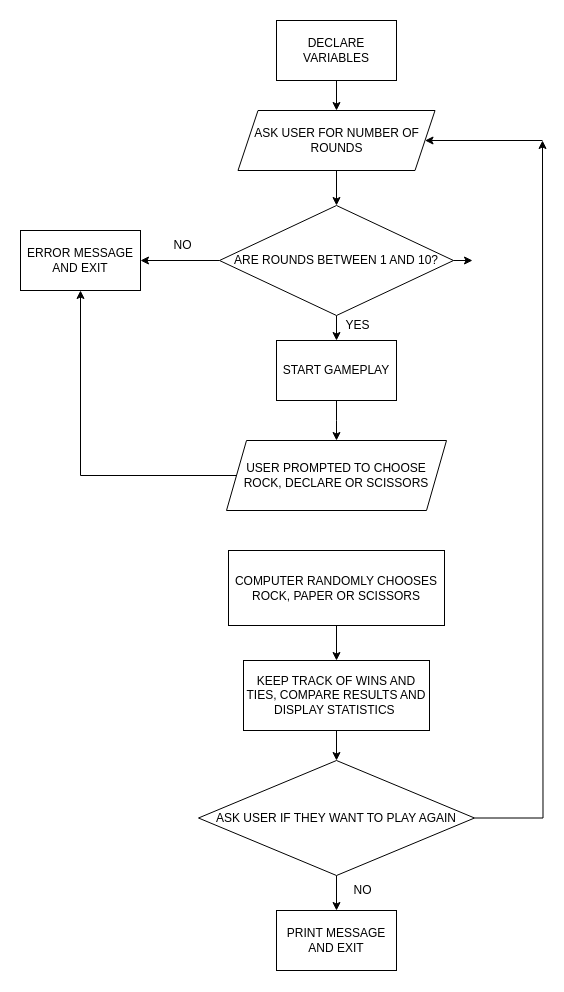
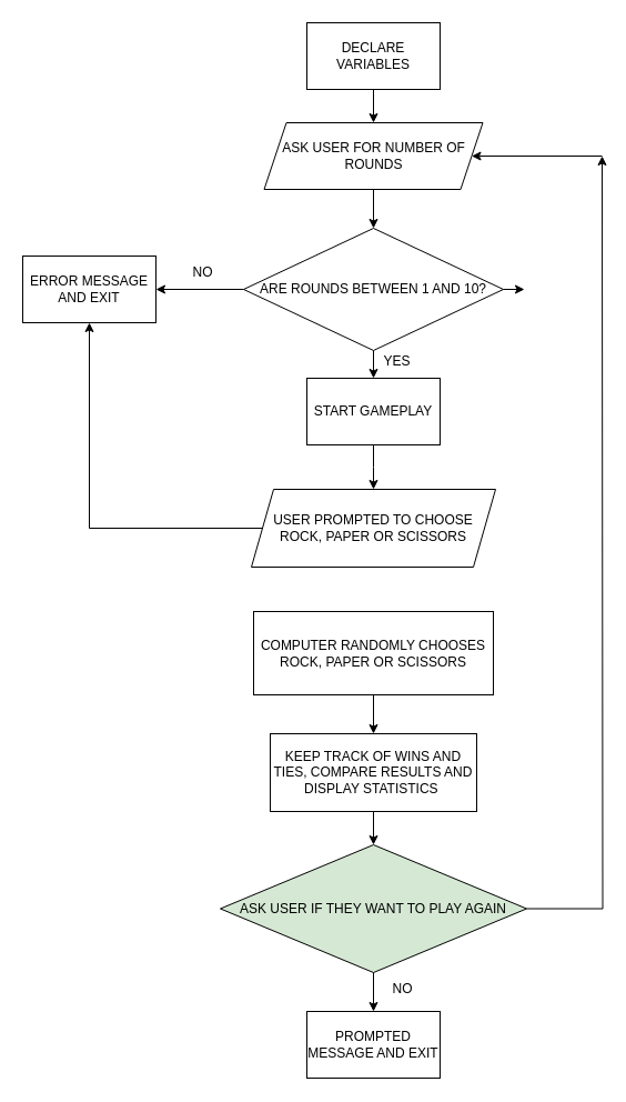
  <mxCell id="0" />
  <mxCell id="1" parent="0" />
  <mxCell id="2" value="" style="edgeStyle=orthogonalEdgeStyle;rounded=0;orthogonalLoop=1;jettySize=auto;html=1;" edge="1" parent="1" source="3" target="5"><mxGeometry relative="1" as="geometry" /></mxCell>
  <mxCell id="3" value="DECLARE VARIABLES" style="whiteSpace=wrap;html=1;" vertex="1" parent="1"><mxGeometry x="276" y="20" width="120" height="60" as="geometry" /></mxCell>
  <mxCell id="4" value="" style="edgeStyle=orthogonalEdgeStyle;rounded=0;orthogonalLoop=1;jettySize=auto;html=1;" edge="1" parent="1" source="5" target="8"><mxGeometry relative="1" as="geometry" /></mxCell>
  <mxCell id="5" value="ASK USER FOR NUMBER OF ROUNDS" style="shape=parallelogram;perimeter=parallelogramPerimeter;whiteSpace=wrap;html=1;fixedSize=1;" vertex="1" parent="1"><mxGeometry x="237.5" y="110" width="197" height="60" as="geometry" /></mxCell>
  <mxCell id="6" value="" style="edgeStyle=orthogonalEdgeStyle;rounded=0;orthogonalLoop=1;jettySize=auto;html=1;" edge="1" parent="1" source="8" target="11"><mxGeometry relative="1" as="geometry" /></mxCell>
  <mxCell id="7" value="" style="edgeStyle=orthogonalEdgeStyle;rounded=0;orthogonalLoop=1;jettySize=auto;html=1;" edge="1" parent="1" source="8" target="12"><mxGeometry relative="1" as="geometry" /></mxCell>
  <mxCell id="8" value="ARE ROUNDS BETWEEN 1 AND 10?" style="rhombus;whiteSpace=wrap;html=1;" vertex="1" parent="1"><mxGeometry x="219" y="205" width="234" height="110" as="geometry" /></mxCell>
  <mxCell id="9" style="edgeStyle=orthogonalEdgeStyle;rounded=0;orthogonalLoop=1;jettySize=auto;html=1;exitX=1;exitY=0.5;exitDx=0;exitDy=0;" edge="1" parent="1" source="8"><mxGeometry relative="1" as="geometry"><mxPoint x="472" y="260" as="targetPoint" /></mxGeometry></mxCell>
  <mxCell id="10" value="" style="edgeStyle=orthogonalEdgeStyle;rounded=0;orthogonalLoop=1;jettySize=auto;html=1;" edge="1" parent="1" source="11"><mxGeometry relative="1" as="geometry"><mxPoint x="336" y="440" as="targetPoint" /></mxGeometry></mxCell>
  <mxCell id="11" value="START GAMEPLAY" style="whiteSpace=wrap;html=1;" vertex="1" parent="1"><mxGeometry x="276" y="340" width="120" height="60" as="geometry" /></mxCell>
  <mxCell id="12" value="ERROR MESSAGE AND EXIT" style="whiteSpace=wrap;html=1;" vertex="1" parent="1"><mxGeometry x="20" y="230" width="120" height="60" as="geometry" /></mxCell>
  <mxCell id="13" value="NO" style="text;html=1;align=center;verticalAlign=middle;resizable=0;points=[];autosize=1;strokeColor=none;fillColor=none;" vertex="1" parent="1"><mxGeometry x="162" y="230" width="40" height="30" as="geometry" /></mxCell>
  <mxCell id="14" value="YES" style="text;html=1;align=center;verticalAlign=middle;resizable=0;points=[];autosize=1;strokeColor=none;fillColor=none;" vertex="1" parent="1"><mxGeometry x="332" y="310" width="50" height="30" as="geometry" /></mxCell>
  <mxCell id="15" value="" style="edgeStyle=orthogonalEdgeStyle;rounded=0;orthogonalLoop=1;jettySize=auto;html=1;" edge="1" parent="1" source="16" target="12"><mxGeometry relative="1" as="geometry" /></mxCell>
- <mxCell id="16" value="USER PROMPTED TO CHOOSE ROCK, DECLARE OR SCISSORS" style="shape=parallelogram;perimeter=parallelogramPerimeter;whiteSpace=wrap;html=1;fixedSize=1;" vertex="1" parent="1"><mxGeometry x="226" y="440" width="220" height="70" as="geometry" /></mxCell>
+ <mxCell id="16" value="USER PROMPTED TO CHOOSE ROCK, PAPER OR SCISSORS" style="shape=parallelogram;perimeter=parallelogramPerimeter;whiteSpace=wrap;html=1;fixedSize=1;" vertex="1" parent="1"><mxGeometry x="226" y="440" width="220" height="70" as="geometry" /></mxCell>
  <mxCell id="17" value="" style="edgeStyle=orthogonalEdgeStyle;rounded=0;orthogonalLoop=1;jettySize=auto;html=1;" edge="1" parent="1" source="18" target="20"><mxGeometry relative="1" as="geometry" /></mxCell>
  <mxCell id="18" value="COMPUTER RANDOMLY CHOOSES ROCK, PAPER OR SCISSORS" style="whiteSpace=wrap;html=1;" vertex="1" parent="1"><mxGeometry x="228" y="550" width="216" height="75" as="geometry" /></mxCell>
  <mxCell id="19" value="" style="edgeStyle=orthogonalEdgeStyle;rounded=0;orthogonalLoop=1;jettySize=auto;html=1;" edge="1" parent="1" source="20" target="23"><mxGeometry relative="1" as="geometry" /></mxCell>
  <mxCell id="20" value="KEEP TRACK OF WINS AND TIES, COMPARE RESULTS AND DISPLAY STATISTICS&amp;nbsp;" style="whiteSpace=wrap;html=1;" vertex="1" parent="1"><mxGeometry x="243" y="660" width="186" height="70" as="geometry" /></mxCell>
  <mxCell id="21" value="" style="edgeStyle=orthogonalEdgeStyle;rounded=0;orthogonalLoop=1;jettySize=auto;html=1;" edge="1" parent="1" source="23" target="24"><mxGeometry relative="1" as="geometry" /></mxCell>
  <mxCell id="22" style="edgeStyle=orthogonalEdgeStyle;rounded=0;orthogonalLoop=1;jettySize=auto;html=1;" edge="1" parent="1" source="23"><mxGeometry relative="1" as="geometry"><mxPoint x="542" y="140" as="targetPoint" /></mxGeometry></mxCell>
- <mxCell id="23" value="ASK USER IF THEY WANT TO PLAY AGAIN" style="rhombus;whiteSpace=wrap;html=1;" vertex="1" parent="1"><mxGeometry x="198" y="760" width="276" height="115" as="geometry" /></mxCell>
- <mxCell id="24" value="PRINT MESSAGE AND EXIT" style="whiteSpace=wrap;html=1;" vertex="1" parent="1"><mxGeometry x="276" y="910" width="120" height="60" as="geometry" /></mxCell>
+ <mxCell id="23" value="ASK USER IF THEY WANT TO PLAY AGAIN" style="rhombus;whiteSpace=wrap;html=1;fillColor=#d5e8d4;" vertex="1" parent="1"><mxGeometry x="198" y="760" width="276" height="115" as="geometry" /></mxCell>
+ <mxCell id="24" value="PROMPTED MESSAGE AND EXIT" style="whiteSpace=wrap;html=1;" vertex="1" parent="1"><mxGeometry x="276" y="910" width="120" height="60" as="geometry" /></mxCell>
  <mxCell id="25" value="NO" style="text;html=1;align=center;verticalAlign=middle;resizable=0;points=[];autosize=1;strokeColor=none;fillColor=none;" vertex="1" parent="1"><mxGeometry x="342" y="875" width="40" height="30" as="geometry" /></mxCell>
  <mxCell id="26" value="" style="endArrow=classic;html=1;rounded=0;entryX=1;entryY=0.5;entryDx=0;entryDy=0;" edge="1" parent="1" target="5"><mxGeometry width="50" height="50" relative="1" as="geometry"><mxPoint x="542" y="140" as="sourcePoint" /><mxPoint x="432" y="140" as="targetPoint" /></mxGeometry></mxCell>
